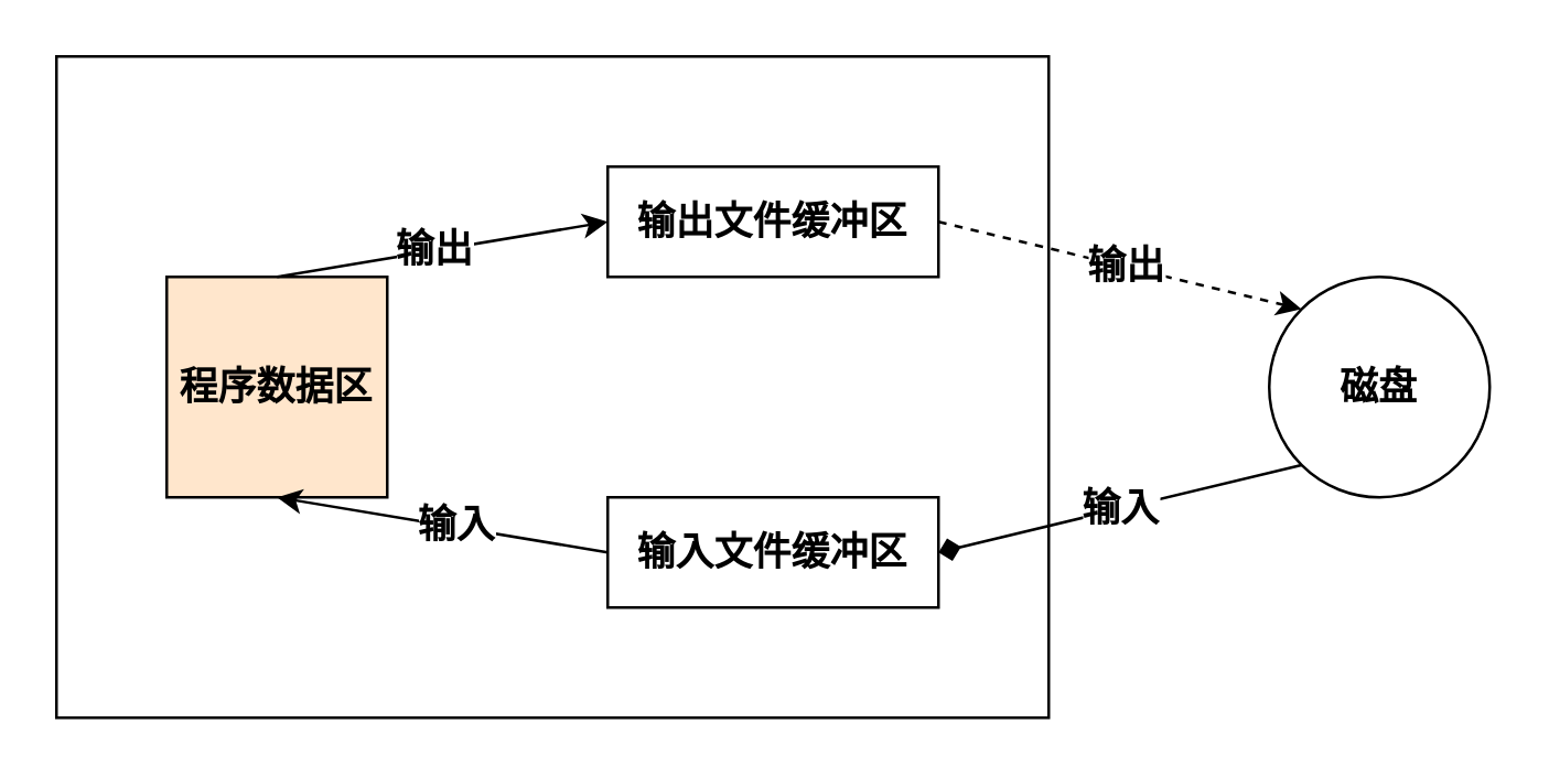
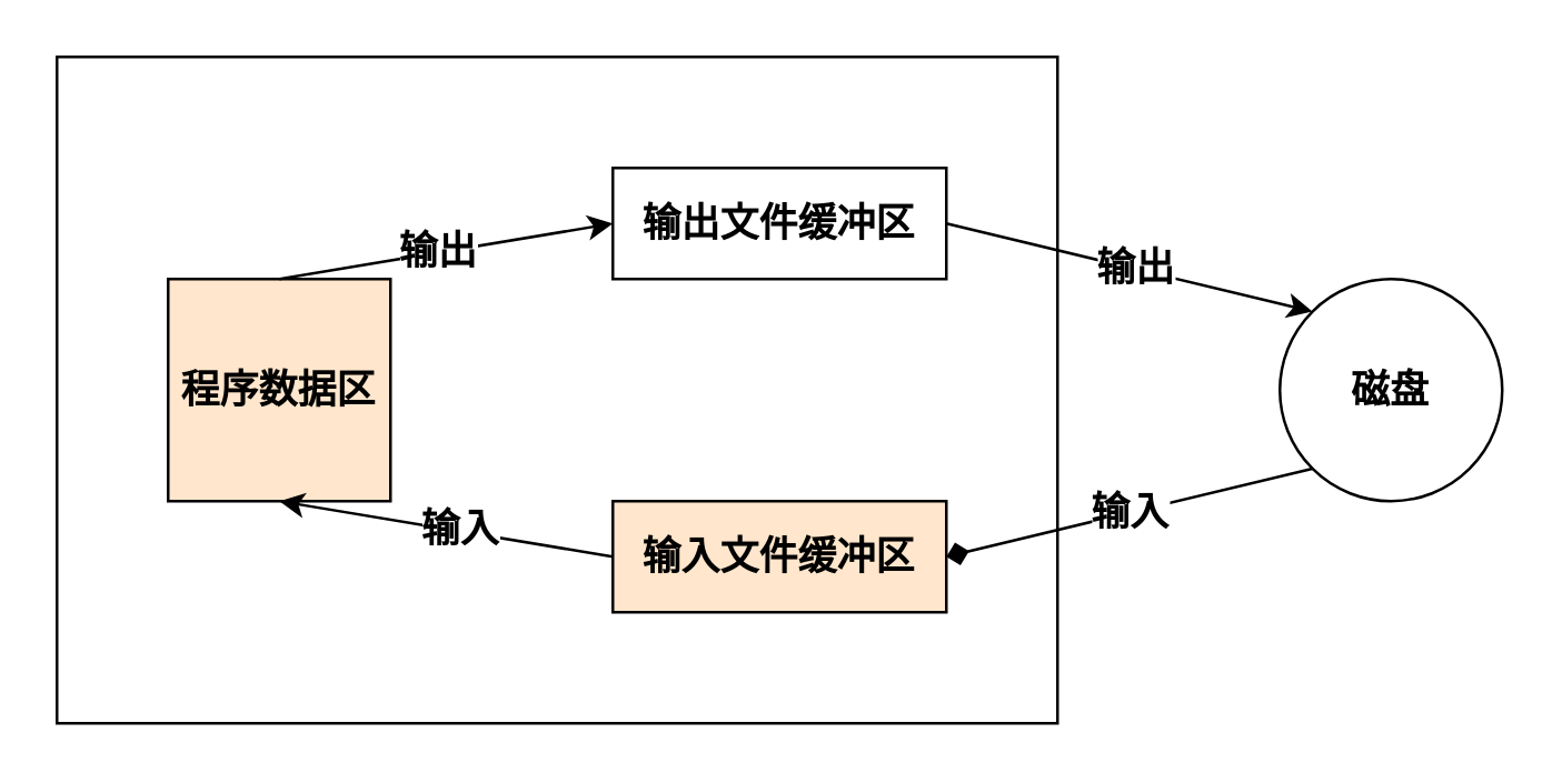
  <mxCell id="0" />
  <mxCell id="1" parent="0" />
  <mxCell id="2" value="" style="rounded=0;whiteSpace=wrap;html=1;" vertex="1" parent="1"><mxGeometry x="20" y="20" width="360" height="240" as="geometry" /></mxCell>
  <mxCell id="3" value="&lt;span style=&quot;font-size: 14px&quot;&gt;&lt;b&gt;程序数据区&lt;/b&gt;&lt;/span&gt;" style="rounded=0;whiteSpace=wrap;html=1;fillColor=#ffe6cc;" vertex="1" parent="1"><mxGeometry x="60" y="100" width="80" height="80" as="geometry" /></mxCell>
  <mxCell id="4" value="&lt;span style=&quot;font-size: 14px&quot;&gt;&lt;b&gt;输出文件缓冲区&lt;/b&gt;&lt;/span&gt;" style="rounded=0;whiteSpace=wrap;html=1;" vertex="1" parent="1"><mxGeometry x="220" y="60" width="120" height="40" as="geometry" /></mxCell>
- <mxCell id="5" value="&lt;span style=&quot;font-size: 14px&quot;&gt;&lt;b&gt;输入文件缓冲区&lt;/b&gt;&lt;/span&gt;" style="rounded=0;whiteSpace=wrap;html=1;" vertex="1" parent="1"><mxGeometry x="220" y="180" width="120" height="40" as="geometry" /></mxCell>
+ <mxCell id="5" value="&lt;span style=&quot;font-size: 14px&quot;&gt;&lt;b&gt;输入文件缓冲区&lt;/b&gt;&lt;/span&gt;" style="rounded=0;whiteSpace=wrap;html=1;fillColor=#ffe6cc;" vertex="1" parent="1"><mxGeometry x="220" y="180" width="120" height="40" as="geometry" /></mxCell>
  <mxCell id="6" value="" style="endArrow=classic;html=1;exitX=0.5;exitY=0;exitDx=0;exitDy=0;entryX=0;entryY=0.5;entryDx=0;entryDy=0;" edge="1" parent="1" source="3" target="4"><mxGeometry width="50" height="50" relative="1" as="geometry"><mxPoint x="120" y="90" as="sourcePoint" /><mxPoint x="170" y="40" as="targetPoint" /></mxGeometry></mxCell>
  <mxCell id="7" value="&lt;b style=&quot;font-size: 14px&quot;&gt;输出&lt;/b&gt;" style="edgeLabel;html=1;align=center;verticalAlign=middle;resizable=0;points=[];" vertex="1" connectable="0" parent="6"><mxGeometry x="-0.059" y="1" relative="1" as="geometry"><mxPoint as="offset" /></mxGeometry></mxCell>
  <mxCell id="8" value="" style="endArrow=classic;html=1;exitX=0;exitY=0.5;exitDx=0;exitDy=0;entryX=0.5;entryY=1;entryDx=0;entryDy=0;" edge="1" parent="1" source="5" target="3"><mxGeometry width="50" height="50" relative="1" as="geometry"><mxPoint x="110" y="110" as="sourcePoint" /><mxPoint x="230" y="90" as="targetPoint" /></mxGeometry></mxCell>
  <mxCell id="9" value="&lt;b style=&quot;font-size: 14px&quot;&gt;输入&lt;/b&gt;" style="edgeLabel;html=1;align=center;verticalAlign=middle;resizable=0;points=[];" vertex="1" connectable="0" parent="8"><mxGeometry x="-0.076" y="-1" relative="1" as="geometry"><mxPoint as="offset" /></mxGeometry></mxCell>
  <mxCell id="10" value="&lt;span style=&quot;font-size: 14px&quot;&gt;&lt;b&gt;磁盘&lt;/b&gt;&lt;/span&gt;" style="ellipse;whiteSpace=wrap;html=1;aspect=fixed;" vertex="1" parent="1"><mxGeometry x="460" y="100" width="80" height="80" as="geometry" /></mxCell>
- <mxCell id="11" value="" style="endArrow=classic;html=1;exitX=1;exitY=0.5;exitDx=0;exitDy=0;entryX=0;entryY=0;entryDx=0;entryDy=0;dashed=1;" edge="1" parent="1" source="4" target="10"><mxGeometry width="50" height="50" relative="1" as="geometry"><mxPoint x="110" y="110" as="sourcePoint" /><mxPoint x="230" y="90" as="targetPoint" /></mxGeometry></mxCell>
+ <mxCell id="11" value="" style="endArrow=classic;html=1;exitX=1;exitY=0.5;exitDx=0;exitDy=0;entryX=0;entryY=0;entryDx=0;entryDy=0;" edge="1" parent="1" source="4" target="10"><mxGeometry width="50" height="50" relative="1" as="geometry"><mxPoint x="110" y="110" as="sourcePoint" /><mxPoint x="230" y="90" as="targetPoint" /></mxGeometry></mxCell>
  <mxCell id="12" value="&lt;b style=&quot;font-size: 14px&quot;&gt;输出&lt;/b&gt;" style="edgeLabel;html=1;align=center;verticalAlign=middle;resizable=0;points=[];" vertex="1" connectable="0" parent="11"><mxGeometry x="0.016" y="1" relative="1" as="geometry"><mxPoint as="offset" /></mxGeometry></mxCell>
  <mxCell id="13" value="&lt;font style=&quot;font-size: 14px&quot;&gt;&lt;b&gt;输入&lt;/b&gt;&lt;/font&gt;" style="endArrow=diamond;html=1;exitX=0;exitY=1;exitDx=0;exitDy=0;entryX=1;entryY=0.5;entryDx=0;entryDy=0;" edge="1" parent="1" source="10" target="5"><mxGeometry width="50" height="50" relative="1" as="geometry"><mxPoint x="350" y="90" as="sourcePoint" /><mxPoint x="420" y="230" as="targetPoint" /></mxGeometry></mxCell>
